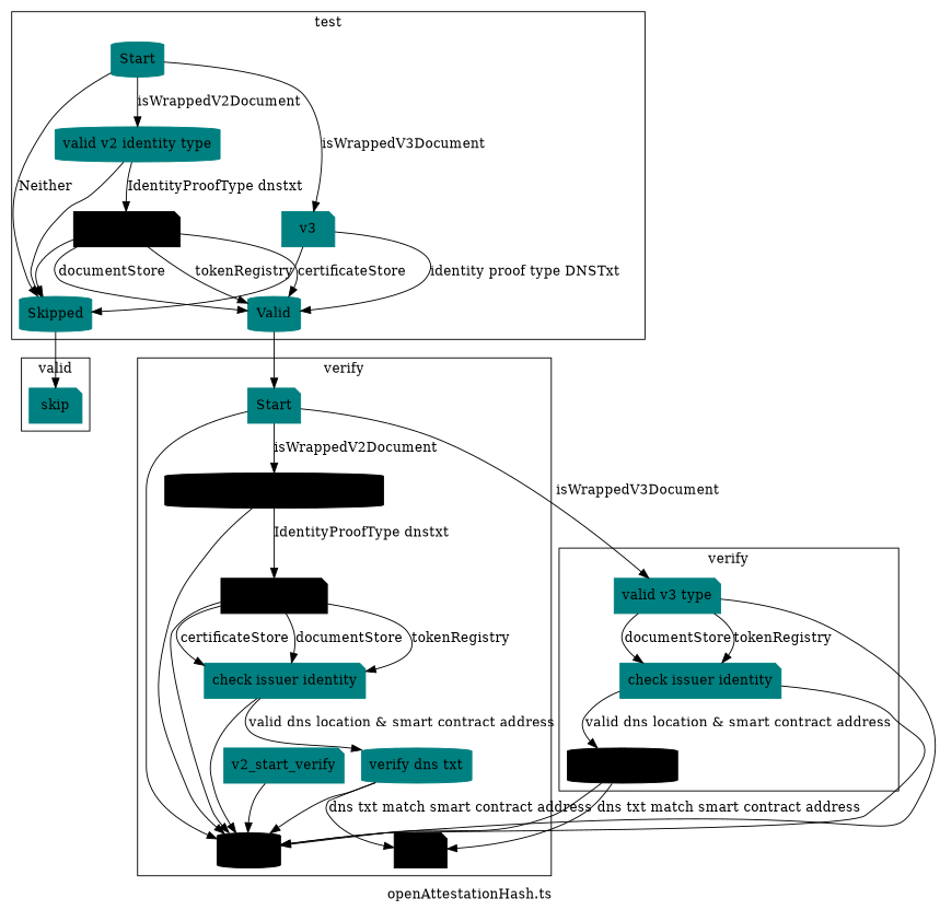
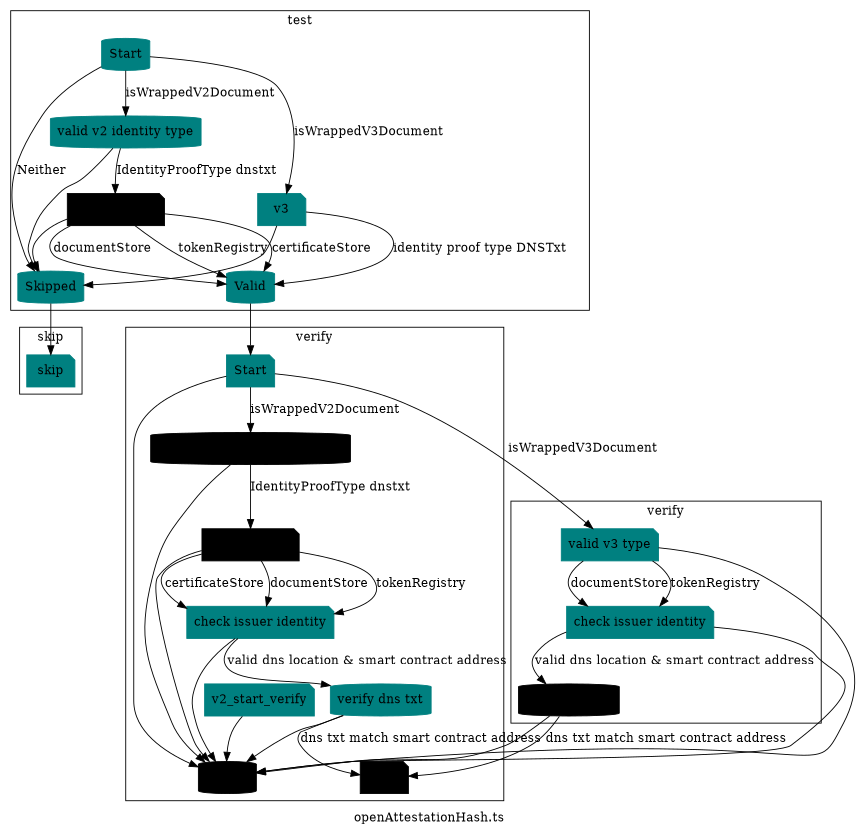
  digraph {
    label="openAttestationHash.ts"
    node [style=filled color=teal shape=note]
    n1 [label=Start shape=cylinder]
    n2 [label="valid v2 identity type" shape=cylinder]
    n3 [label=v3]
    n4 [label=Skipped shape=cylinder]
    n5 [label=Valid shape=cylinder]
    n6 [label="valid v2 type" color=black]
    n7 [label=Start]
    n8 [label=Invalid color=black shape=cylinder]
    v2_valid_identity_type_verify [color=black shape=cylinder]
    n10 [label=Valid color=black]
    n11 [label="valid v2 type" color=black]
    n12 [label="check issuer identity"]
    n13 [label="verify dns txt" shape=cylinder]
    v2_start_verify
    n15 [label="valid v3 type"]
    n16 [label="check issuer identity"]
    n17 [label="verify dns txt" color=black shape=cylinder]
    skip
    subgraph cluster_1 {
      label=test
      n1
      n2
      n3
      n4
      n5
      n6
    }
    subgraph cluster_2 {
      label=verify
      n7
      n8
      v2_valid_identity_type_verify
      n10
      n11
      n12
      n13
      v2_start_verify
    }
    subgraph cluster_3 {
      label=verify
      n15
      n16
      n17
    }
    subgraph cluster_4 {
-     label=valid
+     label=skip
      skip
    }
    n1 -> n2 [label=isWrappedV2Document]
    n1 -> n3 [label=isWrappedV3Document]
    n1 -> n4 [label=Neither]
    n2 -> n4
    n2 -> n6 [label="IdentityProofType dnstxt"]
    n3 -> n4
    n3 -> n5 [label="identity proof type DNSTxt"]
    n4 -> skip
    n5 -> n7
    n6 -> n4
    n6 -> n5 [label=documentStore]
    n6 -> n5 [label=tokenRegistry]
    n6 -> n5 [label=certificateStore]
    n7 -> n8
    n7 -> v2_valid_identity_type_verify [label=isWrappedV2Document]
    n7 -> n15 [label=isWrappedV3Document]
    v2_valid_identity_type_verify -> n8
    v2_valid_identity_type_verify -> n11 [label="IdentityProofType dnstxt"]
    n11 -> n8
    n11 -> n12 [label=documentStore]
    n11 -> n12 [label=tokenRegistry]
    n11 -> n12 [label=certificateStore]
    n12 -> n8
    n12 -> n13 [label="valid dns location & smart contract address"]
    n13 -> n8
    n13 -> n10 [label="dns txt match smart contract address"]
    v2_start_verify -> n8
    n15 -> n8
    n15 -> n16 [label=documentStore]
    n15 -> n16 [label=tokenRegistry]
    n16 -> n8
    n16 -> n17 [label="valid dns location & smart contract address"]
    n17 -> n8
    n17 -> n10 [label="dns txt match smart contract address"]
  }
